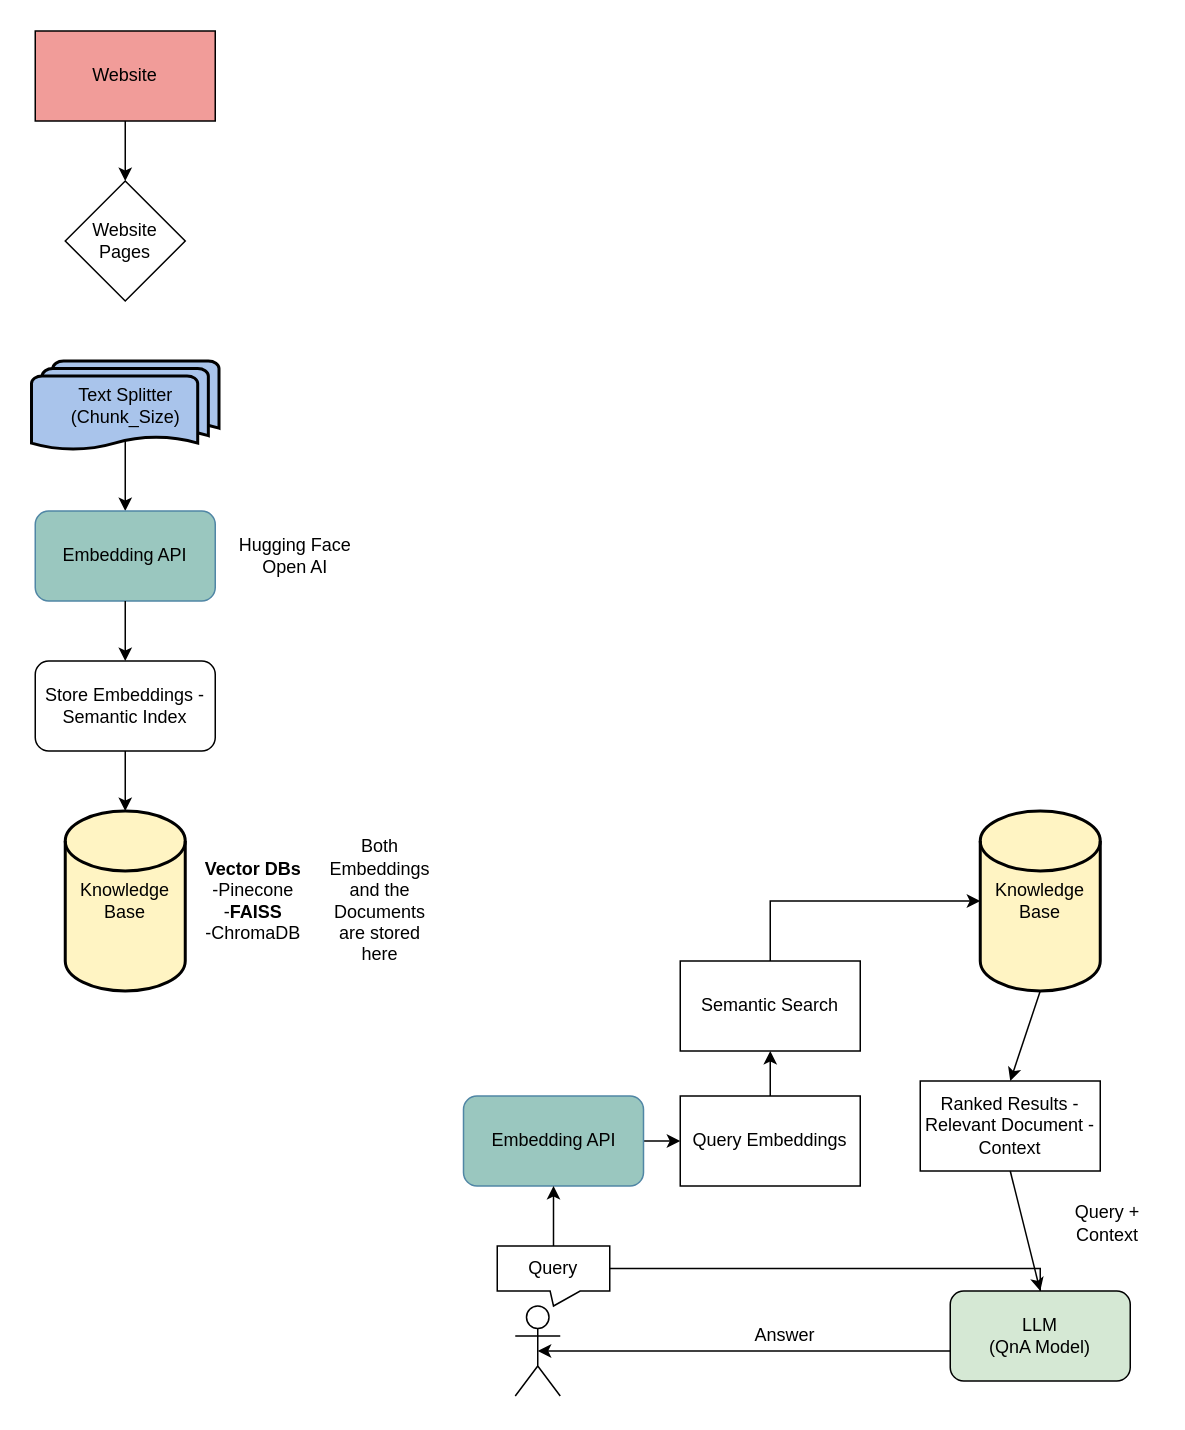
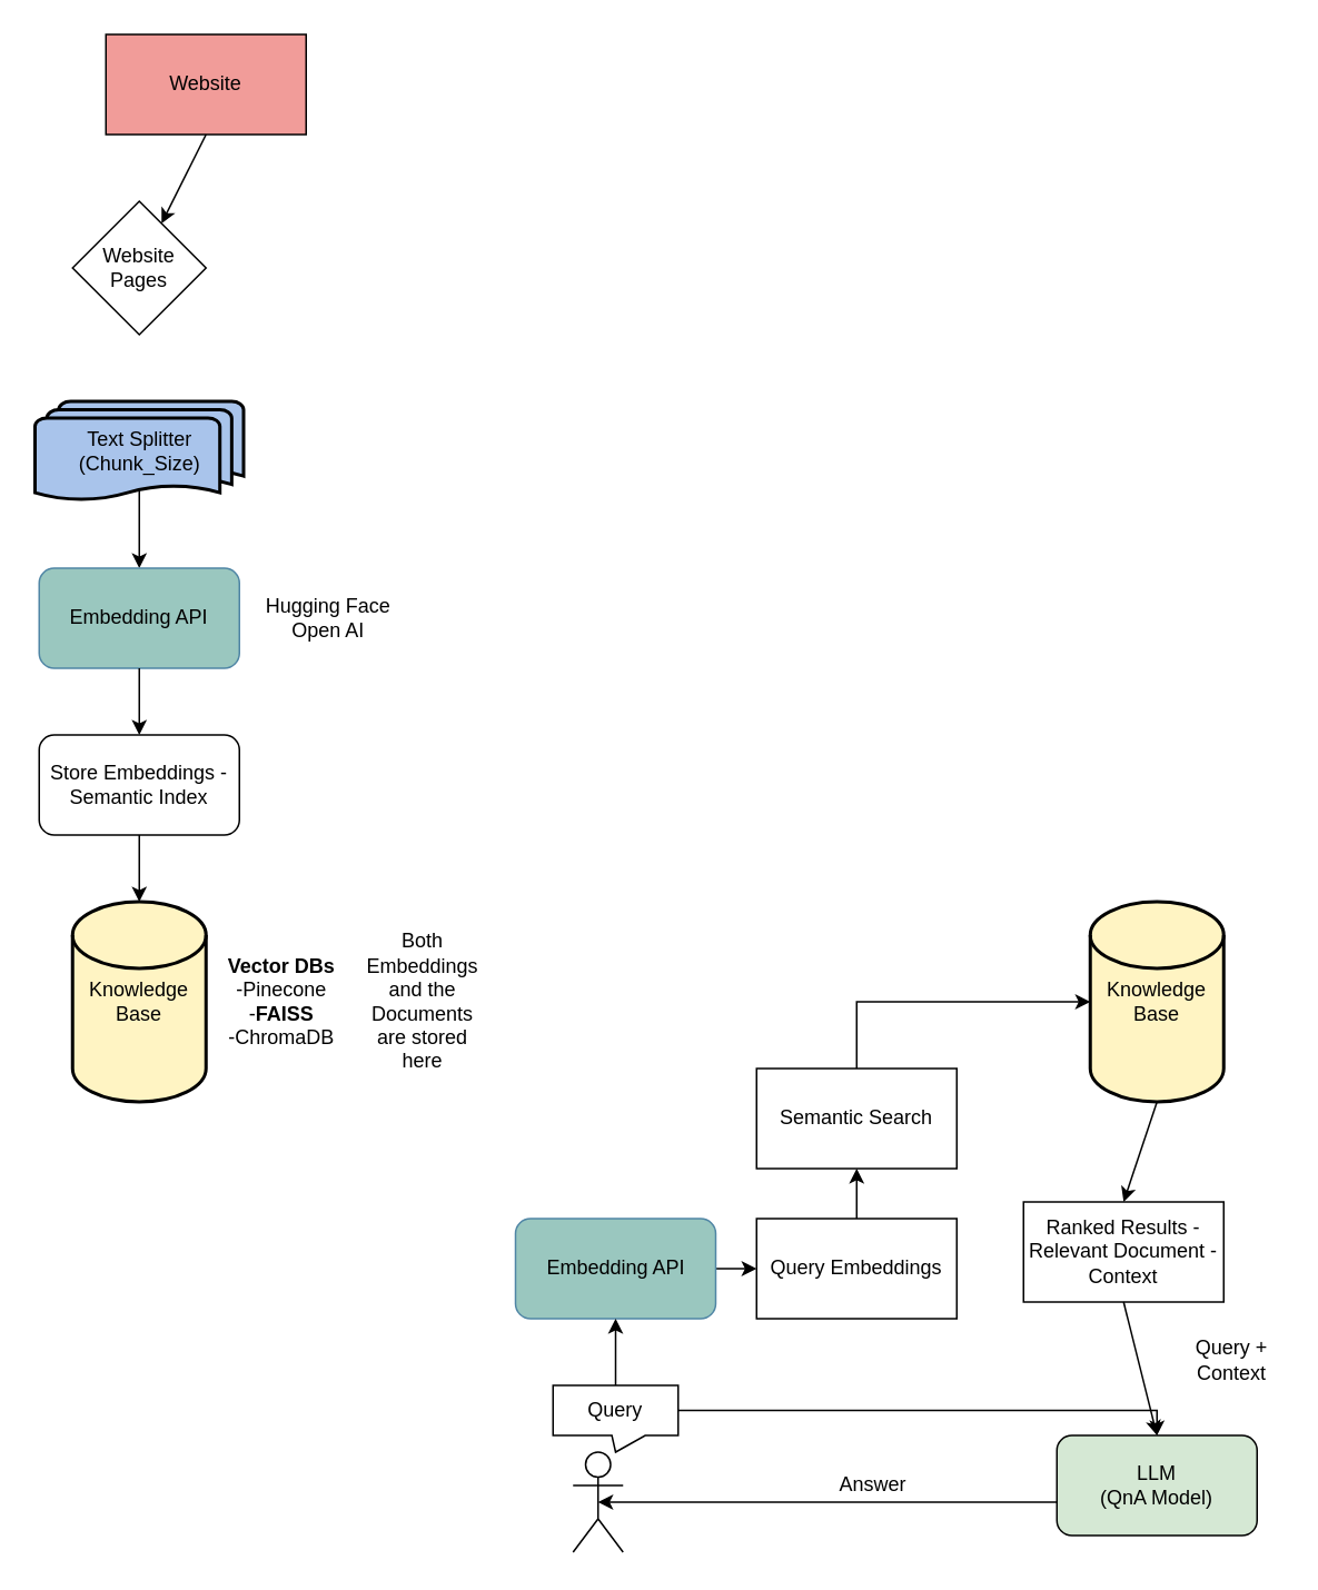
  <mxCell id="0" />
  <mxCell id="1" parent="0" />
  <mxCell id="2" value="Website Pages" style="rhombus;whiteSpace=wrap;html=1;" vertex="1" parent="1"><mxGeometry x="43" y="120" width="80" height="80" as="geometry" /></mxCell>
- <mxCell id="3" value="Website" style="rounded=0;whiteSpace=wrap;html=1;fillColor=#F19C99;" vertex="1" parent="1"><mxGeometry x="23" y="20" width="120" height="60" as="geometry" /></mxCell>
+ <mxCell id="3" value="Website" style="rounded=0;whiteSpace=wrap;html=1;fillColor=#F19C99;" vertex="1" parent="1"><mxGeometry x="63" y="20" width="120" height="60" as="geometry" /></mxCell>
  <mxCell id="4" value="" style="endArrow=classic;html=1;rounded=0;exitX=0.5;exitY=1;exitDx=0;exitDy=0;" edge="1" parent="1" source="3" target="2"><mxGeometry width="50" height="50" relative="1" as="geometry"><mxPoint x="83" y="300" as="sourcePoint" /><mxPoint x="133" y="250" as="targetPoint" /></mxGeometry></mxCell>
  <mxCell id="5" value="" style="endArrow=classic;html=1;rounded=0;exitX=0.5;exitY=0.88;exitDx=0;exitDy=0;exitPerimeter=0;" edge="1" parent="1" source="11"><mxGeometry width="50" height="50" relative="1" as="geometry"><mxPoint x="83" y="300" as="sourcePoint" /><mxPoint x="83" y="340" as="targetPoint" /></mxGeometry></mxCell>
  <mxCell id="6" value="&lt;font color=&quot;#000000&quot;&gt;Embedding API&lt;/font&gt;" style="rounded=1;whiteSpace=wrap;html=1;fillColor=#9AC7BF;fontColor=#ffffff;strokeColor=#5086a5;fillStyle=auto;gradientColor=none;" vertex="1" parent="1"><mxGeometry x="23" y="340" width="120" height="60" as="geometry" /></mxCell>
  <mxCell id="7" value="" style="endArrow=classic;html=1;rounded=0;exitX=0.5;exitY=1;exitDx=0;exitDy=0;entryX=0.5;entryY=0;entryDx=0;entryDy=0;" edge="1" parent="1" source="6" target="8"><mxGeometry width="50" height="50" relative="1" as="geometry"><mxPoint x="73" y="330" as="sourcePoint" /><mxPoint x="83" y="440" as="targetPoint" /></mxGeometry></mxCell>
  <mxCell id="8" value="Store Embeddings - Semantic Index" style="whiteSpace=wrap;html=1;rounded=1;" vertex="1" parent="1"><mxGeometry x="23" y="440" width="120" height="60" as="geometry" /></mxCell>
  <mxCell id="9" value="" style="endArrow=classic;html=1;rounded=0;exitX=0.5;exitY=1;exitDx=0;exitDy=0;" edge="1" parent="1" source="8"><mxGeometry width="50" height="50" relative="1" as="geometry"><mxPoint x="63" y="310" as="sourcePoint" /><mxPoint x="83" y="540" as="targetPoint" /></mxGeometry></mxCell>
  <mxCell id="10" value="Knowledge Base" style="strokeWidth=2;html=1;shape=mxgraph.flowchart.database;whiteSpace=wrap;fillColor=#FFF4C3;" vertex="1" parent="1"><mxGeometry x="43" y="540" width="80" height="120" as="geometry" /></mxCell>
  <mxCell id="11" value="&lt;span style=&quot;font-family: Helvetica; font-size: 12px; font-style: normal; font-variant-ligatures: normal; font-variant-caps: normal; font-weight: 400; letter-spacing: normal; orphans: 2; text-align: center; text-indent: 0px; text-transform: none; widows: 2; word-spacing: 0px; -webkit-text-stroke-width: 0px; text-decoration-thickness: initial; text-decoration-style: initial; text-decoration-color: initial; float: none; display: inline !important;&quot;&gt;Text Splitter&lt;/span&gt;&lt;br style=&quot;border-color: rgb(0, 0, 0); font-family: Helvetica; font-size: 12px; font-style: normal; font-variant-ligatures: normal; font-variant-caps: normal; font-weight: 400; letter-spacing: normal; orphans: 2; text-align: center; text-indent: 0px; text-transform: none; widows: 2; word-spacing: 0px; -webkit-text-stroke-width: 0px; text-decoration-thickness: initial; text-decoration-style: initial; text-decoration-color: initial;&quot;&gt;&lt;span style=&quot;font-family: Helvetica; font-size: 12px; font-style: normal; font-variant-ligatures: normal; font-variant-caps: normal; font-weight: 400; letter-spacing: normal; orphans: 2; text-align: center; text-indent: 0px; text-transform: none; widows: 2; word-spacing: 0px; -webkit-text-stroke-width: 0px; text-decoration-thickness: initial; text-decoration-style: initial; text-decoration-color: initial; float: none; display: inline !important;&quot;&gt;(Chunk_Size)&lt;/span&gt;" style="strokeWidth=2;html=1;shape=mxgraph.flowchart.multi-document;whiteSpace=wrap;fillColor=#A9C4EB;strokeColor=default;" vertex="1" parent="1"><mxGeometry x="20.5" y="240" width="125" height="60" as="geometry" /></mxCell>
  <mxCell id="12" value="&lt;b&gt;Vector DBs&lt;/b&gt;&lt;br&gt;-Pinecone&lt;br&gt;-&lt;b&gt;FAISS&lt;/b&gt;&lt;br&gt;-ChromaDB" style="text;html=1;align=center;verticalAlign=middle;resizable=0;points=[];autosize=1;strokeColor=none;fillColor=none;" vertex="1" parent="1"><mxGeometry x="123" y="565" width="90" height="70" as="geometry" /></mxCell>
  <mxCell id="13" value="Hugging Face&lt;br&gt;Open AI" style="text;html=1;align=center;verticalAlign=middle;resizable=0;points=[];autosize=1;strokeColor=none;fillColor=none;" vertex="1" parent="1"><mxGeometry x="145.5" y="350" width="100" height="40" as="geometry" /></mxCell>
  <mxCell id="14" value="Both Embeddings and the Documents are stored here" style="text;html=1;strokeColor=none;fillColor=none;align=center;verticalAlign=middle;whiteSpace=wrap;rounded=0;" vertex="1" parent="1"><mxGeometry x="223" y="585" width="60" height="30" as="geometry" /></mxCell>
  <mxCell id="15" value="Knowledge Base" style="strokeWidth=2;html=1;shape=mxgraph.flowchart.database;whiteSpace=wrap;fillColor=#FFF4C3;" vertex="1" parent="1"><mxGeometry x="653" y="540" width="80" height="120" as="geometry" /></mxCell>
  <mxCell id="16" value="Actor" style="shape=umlActor;verticalLabelPosition=bottom;verticalAlign=top;html=1;outlineConnect=0;fontColor=#FFFFFF;" vertex="1" parent="1"><mxGeometry x="343" y="870" width="30" height="60" as="geometry" /></mxCell>
- <mxCell id="17" style="edgeStyle=orthogonalEdgeStyle;rounded=0;orthogonalLoop=1;jettySize=auto;html=1;exitX=0;exitY=0;exitDx=75;exitDy=15;exitPerimeter=0;entryX=0.5;entryY=0;entryDx=0;entryDy=0;endArrow=none;" edge="1" parent="1" source="18" target="28"><mxGeometry relative="1" as="geometry"><mxPoint x="603" y="790" as="targetPoint" /><Array as="points"><mxPoint x="693" y="845" /></Array></mxGeometry></mxCell>
+ <mxCell id="17" style="edgeStyle=orthogonalEdgeStyle;rounded=0;orthogonalLoop=1;jettySize=auto;html=1;exitX=0;exitY=0;exitDx=75;exitDy=15;exitPerimeter=0;entryX=0.5;entryY=0;entryDx=0;entryDy=0;" edge="1" parent="1" source="18" target="28"><mxGeometry relative="1" as="geometry"><mxPoint x="603" y="790" as="targetPoint" /><Array as="points"><mxPoint x="693" y="845" /></Array></mxGeometry></mxCell>
  <mxCell id="18" value="Query" style="shape=callout;whiteSpace=wrap;html=1;perimeter=calloutPerimeter;size=10;position=0.47;" vertex="1" parent="1"><mxGeometry x="331" y="830" width="75" height="40" as="geometry" /></mxCell>
  <mxCell id="19" style="edgeStyle=orthogonalEdgeStyle;rounded=0;orthogonalLoop=1;jettySize=auto;html=1;exitX=1;exitY=0.5;exitDx=0;exitDy=0;entryX=0;entryY=0.5;entryDx=0;entryDy=0;" edge="1" parent="1" source="20" target="22"><mxGeometry relative="1" as="geometry" /></mxCell>
  <mxCell id="20" value="&lt;font color=&quot;#000000&quot;&gt;Embedding API&lt;/font&gt;" style="rounded=1;whiteSpace=wrap;html=1;fillColor=#9AC7BF;fontColor=#ffffff;strokeColor=#5086a5;fillStyle=auto;gradientColor=none;" vertex="1" parent="1"><mxGeometry x="308.5" y="730" width="120" height="60" as="geometry" /></mxCell>
  <mxCell id="21" value="" style="endArrow=classic;html=1;rounded=0;exitX=0.5;exitY=0;exitDx=0;exitDy=0;exitPerimeter=0;entryX=0.5;entryY=1;entryDx=0;entryDy=0;" edge="1" parent="1" source="18" target="20"><mxGeometry width="50" height="50" relative="1" as="geometry"><mxPoint x="453" y="780" as="sourcePoint" /><mxPoint x="503" y="730" as="targetPoint" /></mxGeometry></mxCell>
  <mxCell id="22" value="Query Embeddings" style="rounded=0;whiteSpace=wrap;html=1;" vertex="1" parent="1"><mxGeometry x="453" y="730" width="120" height="60" as="geometry" /></mxCell>
  <mxCell id="23" value="" style="endArrow=classic;html=1;rounded=0;exitX=0.5;exitY=0;exitDx=0;exitDy=0;" edge="1" parent="1" source="22"><mxGeometry width="50" height="50" relative="1" as="geometry"><mxPoint x="453" y="780" as="sourcePoint" /><mxPoint x="513" y="700" as="targetPoint" /></mxGeometry></mxCell>
  <mxCell id="24" value="Semantic Search" style="rounded=0;whiteSpace=wrap;html=1;" vertex="1" parent="1"><mxGeometry x="453" y="640" width="120" height="60" as="geometry" /></mxCell>
  <mxCell id="25" value="" style="endArrow=classic;html=1;rounded=0;entryX=0;entryY=0.5;entryDx=0;entryDy=0;entryPerimeter=0;exitX=0.5;exitY=0;exitDx=0;exitDy=0;" edge="1" parent="1" source="24" target="15"><mxGeometry width="50" height="50" relative="1" as="geometry"><mxPoint x="453" y="780" as="sourcePoint" /><mxPoint x="503" y="730" as="targetPoint" /><Array as="points"><mxPoint x="513" y="600" /></Array></mxGeometry></mxCell>
  <mxCell id="26" value="" style="endArrow=classic;html=1;rounded=0;exitX=0.5;exitY=1;exitDx=0;exitDy=0;exitPerimeter=0;entryX=0.5;entryY=0;entryDx=0;entryDy=0;" edge="1" parent="1" source="15" target="27"><mxGeometry width="50" height="50" relative="1" as="geometry"><mxPoint x="453" y="780" as="sourcePoint" /><mxPoint x="693" y="700" as="targetPoint" /></mxGeometry></mxCell>
  <mxCell id="27" value="Ranked Results -Relevant Document - Context" style="rounded=0;whiteSpace=wrap;html=1;" vertex="1" parent="1"><mxGeometry x="613" y="720" width="120" height="60" as="geometry" /></mxCell>
  <mxCell id="28" value="LLM&lt;br&gt;(QnA Model)" style="rounded=1;whiteSpace=wrap;html=1;fillColor=#D5E8D4;" vertex="1" parent="1"><mxGeometry x="633" y="860" width="120" height="60" as="geometry" /></mxCell>
  <mxCell id="29" value="" style="endArrow=classic;html=1;rounded=0;entryX=0.5;entryY=0;entryDx=0;entryDy=0;exitX=0.5;exitY=1;exitDx=0;exitDy=0;" edge="1" parent="1" source="27" target="28"><mxGeometry width="50" height="50" relative="1" as="geometry"><mxPoint x="453" y="780" as="sourcePoint" /><mxPoint x="503" y="730" as="targetPoint" /></mxGeometry></mxCell>
  <mxCell id="30" value="Query + Context" style="text;html=1;strokeColor=none;fillColor=none;align=center;verticalAlign=middle;whiteSpace=wrap;rounded=0;" vertex="1" parent="1"><mxGeometry x="708" y="800" width="60" height="30" as="geometry" /></mxCell>
  <mxCell id="31" value="" style="endArrow=classic;html=1;rounded=0;entryX=0.5;entryY=0.5;entryDx=0;entryDy=0;entryPerimeter=0;" edge="1" parent="1" target="16"><mxGeometry width="50" height="50" relative="1" as="geometry"><mxPoint x="633" y="900" as="sourcePoint" /><mxPoint x="503" y="730" as="targetPoint" /></mxGeometry></mxCell>
  <mxCell id="32" value="Answer" style="text;html=1;strokeColor=none;fillColor=none;align=center;verticalAlign=middle;whiteSpace=wrap;rounded=0;" vertex="1" parent="1"><mxGeometry x="493" y="875" width="60" height="30" as="geometry" /></mxCell>
